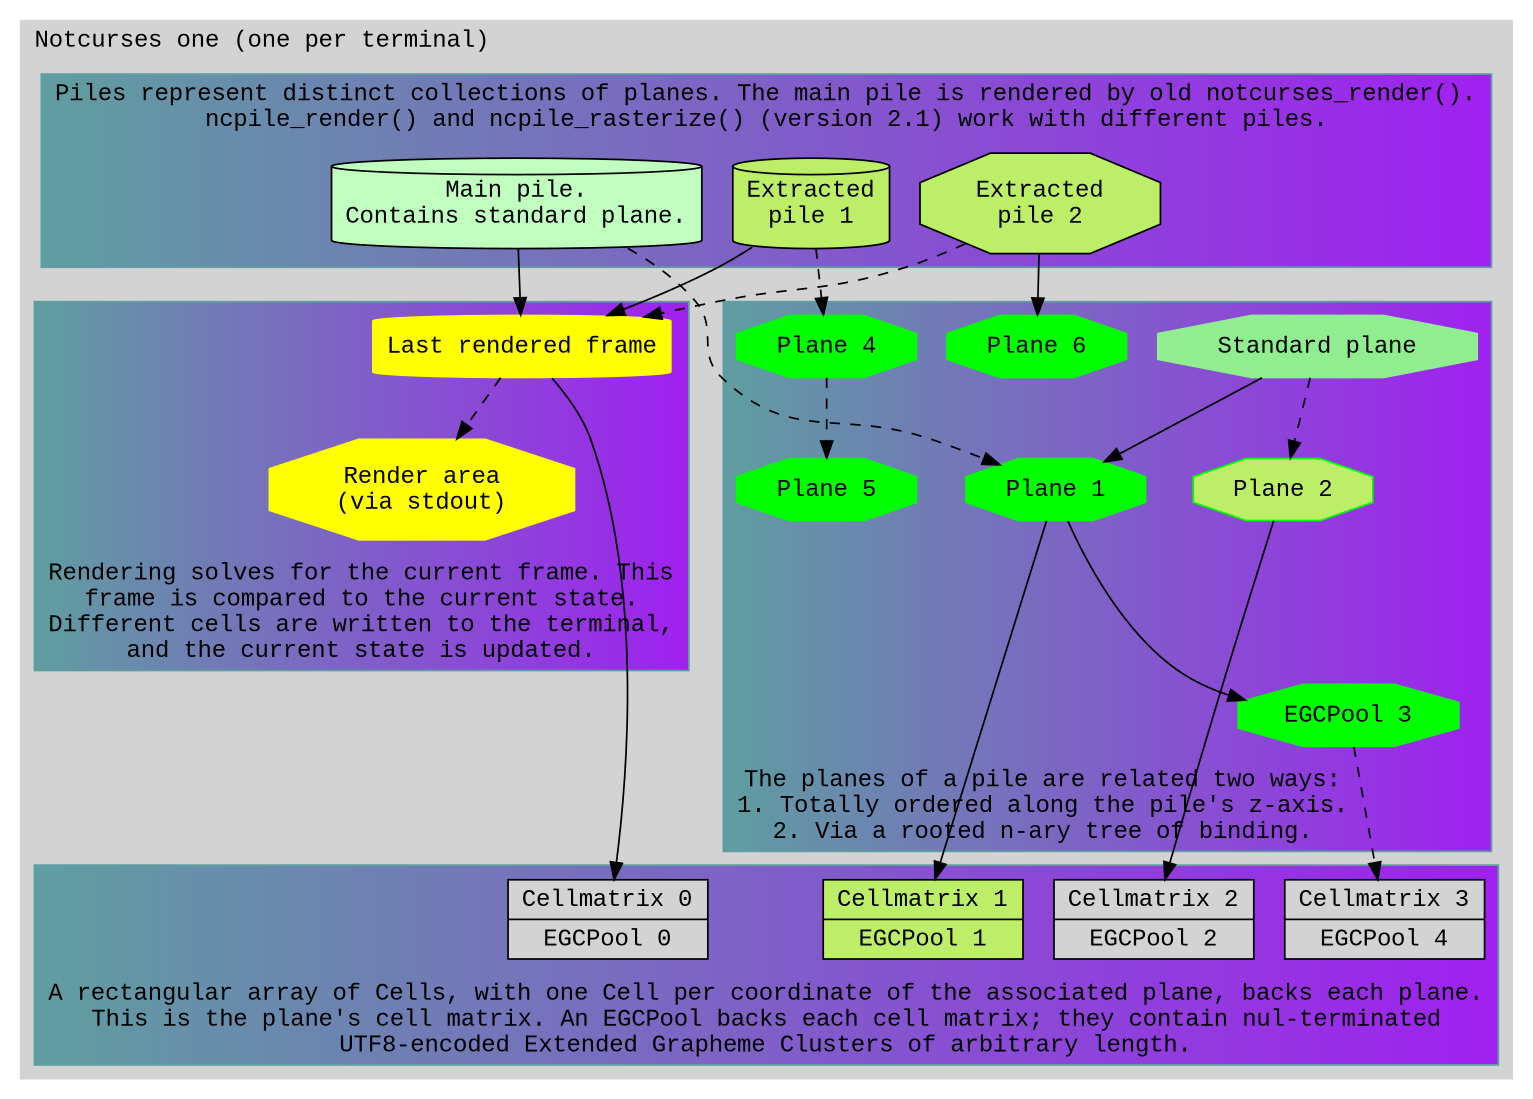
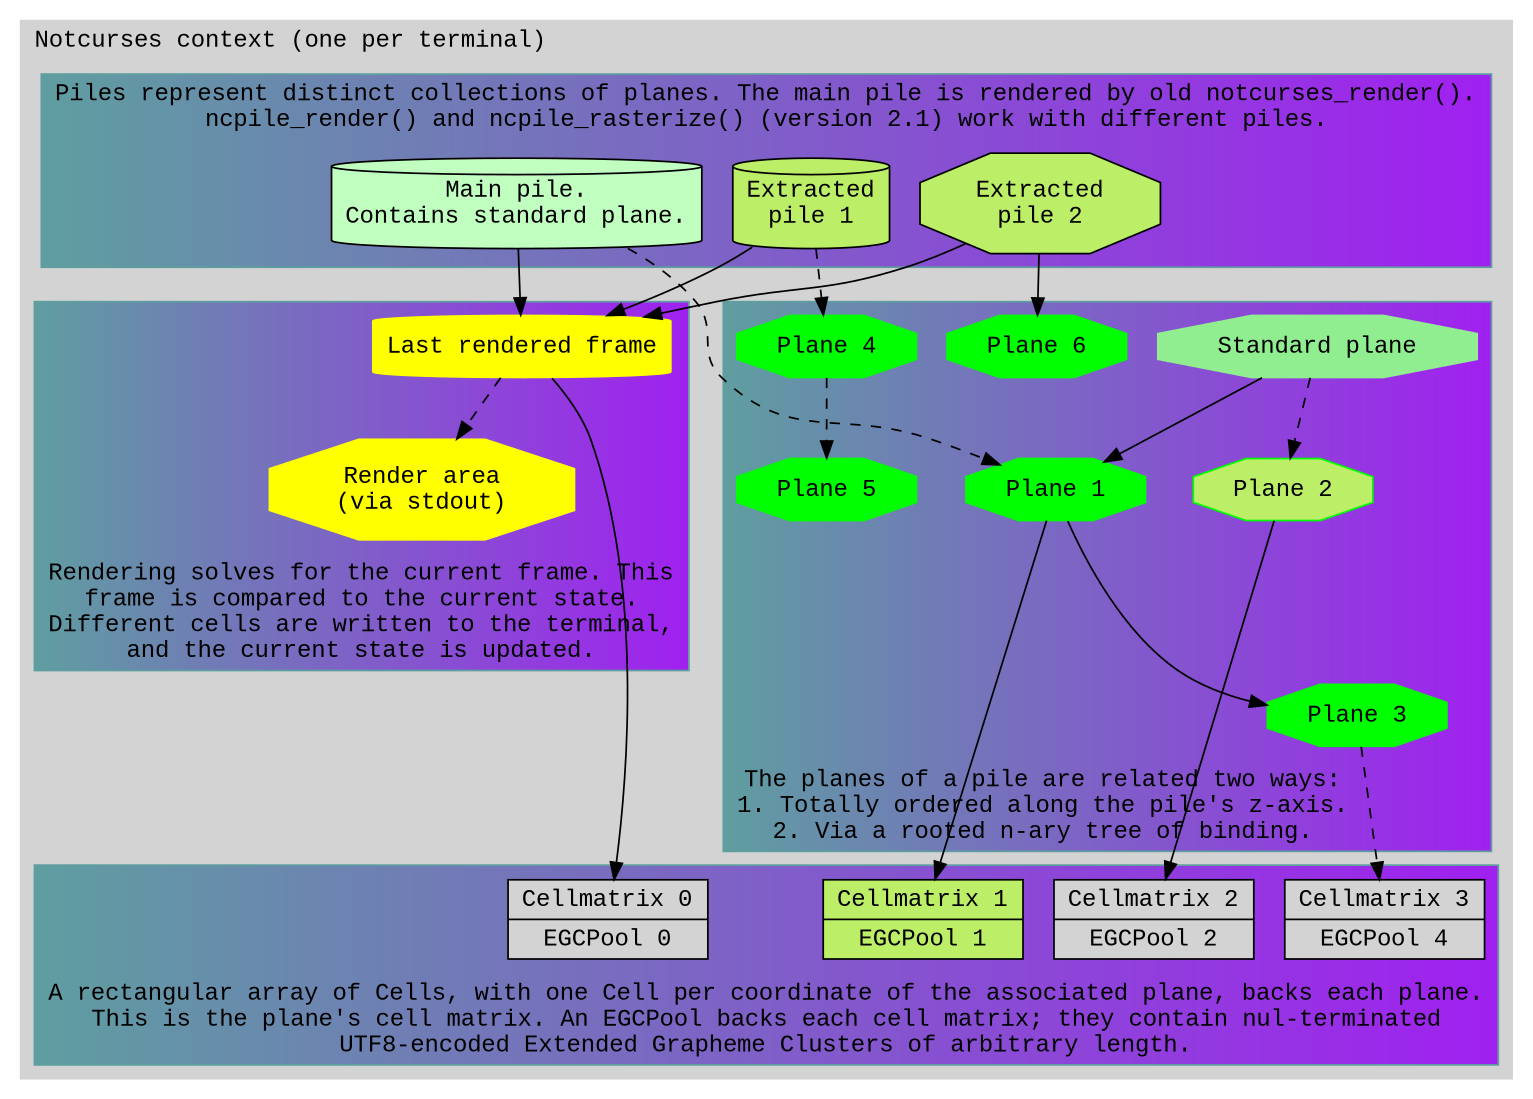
  digraph {
    fontname="Liberation Mono"
    node [fontname="Liberation Mono" shape=octagon style=filled]
    edge [fontname="Liberation Mono" style=solid]
    n1 [color=yellow label="Last rendered frame" shape=cylinder]
    n2 [color=yellow label="Render area\n(via stdout)"]
    n3 [fillcolor=darkseagreen1 label="Main pile.\nContains standard plane." shape=cylinder]
    n4 [fillcolor=darkolivegreen2 label="Extracted\npile 1" shape=cylinder]
    n5 [fillcolor=darkolivegreen2 label="Extracted\npile 2"]
    n6 [color=lightgreen label="Standard plane"]
    n7 [color=green label="Plane 4"]
    n8 [color=green label="Plane 6"]
    n9 [color=green label="Plane 1"]
    n10 [color=green fillcolor=darkolivegreen2 label="Plane 2"]
-   n11 [color=green label="EGCPool 3"]
+   n11 [color=green label="Plane 3"]
    n12 [color=green label="Plane 5"]
    n13 [label="{{Cellmatrix 0}|{EGCPool 0}}" shape=record]
    n14 [fillcolor=darkolivegreen2 label="{{Cellmatrix 1}|{EGCPool 1}}" shape=record]
    n15 [label="{{Cellmatrix 2}|{EGCPool 2}}" shape=record]
    n16 [label="{{Cellmatrix 3}|{EGCPool 4}}" shape=record]
    subgraph cluster_1 {
      color=lightgrey
      compound=true
-     label="Notcurses one (one per terminal)"
+     label="Notcurses context (one per terminal)"
      labeljust=l
      style=filled
      subgraph cluster_2 {
        color="cadetblue:purple"
        compound=true
        label="Rendering solves for the current frame. This\nframe is compared to the current state.\nDifferent cells are written to the terminal,\nand the current state is updated."
        labeljust=l
        labelloc=b
        style=filled
        n1
        n2
      }
      subgraph cluster_3 {
        color="cadetblue:purple"
        compound=true
        label="Piles represent distinct collections of planes. The main pile is rendered by old notcurses_render().\nncpile_render() and ncpile_rasterize() (version 2.1) work with different piles."
        labeljust=l
        style=filled
        subgraph sub_4 {
          color="cadetblue:purple"
          compound=true
          label="Piles represent distinct collections of planes. The main pile is rendered by old notcurses_render().\nncpile_render() and ncpile_rasterize() (version 2.1) work with different piles."
          labeljust=l
          rank=same
          style=filled
          n3
          n4
          n5
        }
      }
      subgraph cluster_5 {
        color="cadetblue:purple"
        compound=true
        label="The planes of a pile are related two ways:\n1. Totally ordered along the pile's z-axis.\n2. Via a rooted n-ary tree of binding."
        labeljust=l
        labelloc=b
        style=filled
        n6
        n7
        n8
        n9
        n10
        n11
        n12
      }
      subgraph cluster_6 {
        color="cadetblue:purple"
        compound=true
        label="A rectangular array of Cells, with one Cell per coordinate of the associated plane, backs each plane.\nThis is the plane's cell matrix. An EGCPool backs each cell matrix; they contain nul-terminated\nUTF8-encoded Extended Grapheme Clusters of arbitrary length."
        labeljust=l
        labelloc=b
        style=filled
        n13
        n14
        n15
        n16
      }
    }
    n1 -> n2 [style=dashed]
    n1 -> n13
    n3 -> n1
    n3 -> n9 [style=dashed]
    n4 -> n1
    n4 -> n7 [style=dashed]
-   n5 -> n1 [style=dashed]
+   n5 -> n1
    n5 -> n8
    n6 -> n9
    n6 -> n10 [style=dashed]
    n7 -> n12 [style=dashed]
    n9 -> n11
    n9 -> n14
    n10 -> n15
    n11 -> n16 [style=dashed]
  }
